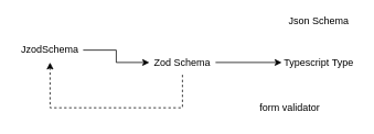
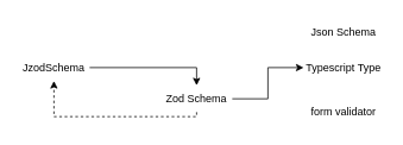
  <mxCell id="0" />
  <mxCell id="1" parent="0" />
  <mxCell id="2" style="edgeStyle=orthogonalEdgeStyle;rounded=0;orthogonalLoop=1;jettySize=auto;html=1;exitX=1;exitY=0.5;exitDx=0;exitDy=0;" edge="1" parent="1" source="3" target="5"><mxGeometry relative="1" as="geometry" /></mxCell>
- <mxCell id="3" value="JzodSchema" style="text;html=1;strokeColor=none;fillColor=none;align=center;verticalAlign=middle;whiteSpace=wrap;rounded=0;" vertex="1" parent="1"><mxGeometry x="20" y="45" width="80" height="30" as="geometry" /></mxCell>
+ <mxCell id="3" value="JzodSchema" style="text;html=1;strokeColor=none;fillColor=none;align=center;verticalAlign=middle;whiteSpace=wrap;rounded=0;" vertex="1" parent="1"><mxGeometry x="20" y="60" width="80" height="30" as="geometry" /></mxCell>
  <mxCell id="4" style="edgeStyle=orthogonalEdgeStyle;rounded=0;orthogonalLoop=1;jettySize=auto;html=1;exitX=1;exitY=0.5;exitDx=0;exitDy=0;entryX=0;entryY=0.5;entryDx=0;entryDy=0;" edge="1" parent="1" source="5" target="7"><mxGeometry relative="1" as="geometry" /></mxCell>
- <mxCell id="5" value="Zod Schema" style="text;html=1;strokeColor=none;fillColor=none;align=center;verticalAlign=middle;whiteSpace=wrap;rounded=0;" vertex="1" parent="1"><mxGeometry x="180" y="60" width="80" height="30" as="geometry" /></mxCell>
- <mxCell id="6" value="Json Schema" style="text;html=1;strokeColor=none;fillColor=none;align=center;verticalAlign=middle;whiteSpace=wrap;rounded=0;" vertex="1" parent="1"><mxGeometry x="340" y="10" width="90" height="30" as="geometry" /></mxCell>
+ <mxCell id="5" value="Zod Schema" style="text;html=1;strokeColor=none;fillColor=none;align=center;verticalAlign=middle;whiteSpace=wrap;rounded=0;" vertex="1" parent="1"><mxGeometry x="180" y="95" width="80" height="30" as="geometry" /></mxCell>
+ <mxCell id="6" value="Json Schema" style="text;html=1;strokeColor=none;fillColor=none;align=center;verticalAlign=middle;whiteSpace=wrap;rounded=0;" vertex="1" parent="1"><mxGeometry x="340" y="20" width="90" height="30" as="geometry" /></mxCell>
  <mxCell id="7" value="Typescript Type" style="text;html=1;strokeColor=none;fillColor=none;align=center;verticalAlign=middle;whiteSpace=wrap;rounded=0;" vertex="1" parent="1"><mxGeometry x="340" y="60" width="90" height="30" as="geometry" /></mxCell>
- <mxCell id="8" value="form validator" style="text;html=1;strokeColor=none;fillColor=none;align=center;verticalAlign=middle;whiteSpace=wrap;rounded=0;" vertex="1" parent="1"><mxGeometry x="305" y="115" width="90" height="30" as="geometry" /></mxCell>
+ <mxCell id="8" value="form validator" style="text;html=1;strokeColor=none;fillColor=none;align=center;verticalAlign=middle;whiteSpace=wrap;rounded=0;" vertex="1" parent="1"><mxGeometry x="340" y="110" width="90" height="30" as="geometry" /></mxCell>
  <mxCell id="9" value="" style="endArrow=none;dashed=1;html=1;dashPattern=1 3;strokeWidth=2;rounded=0;entryX=0.5;entryY=1;entryDx=0;entryDy=0;exitX=0.5;exitY=1;exitDx=0;exitDy=0;strokeColor=none;" edge="1" parent="1" source="3" target="5"><mxGeometry width="50" height="50" relative="1" as="geometry"><mxPoint x="270" y="270" as="sourcePoint" /><mxPoint x="320" y="220" as="targetPoint" /><Array as="points"><mxPoint x="60" y="130" /><mxPoint x="220" y="130" /></Array></mxGeometry></mxCell>
  <mxCell id="10" value="" style="endArrow=classic;html=1;rounded=0;entryX=0.5;entryY=1;entryDx=0;entryDy=0;exitX=0.5;exitY=1;exitDx=0;exitDy=0;dashed=1;" edge="1" parent="1" source="5" target="3"><mxGeometry width="50" height="50" relative="1" as="geometry"><mxPoint x="270" y="270" as="sourcePoint" /><mxPoint x="320" y="220" as="targetPoint" /><Array as="points"><mxPoint x="220" y="130" /><mxPoint x="60" y="130" /></Array></mxGeometry></mxCell>
